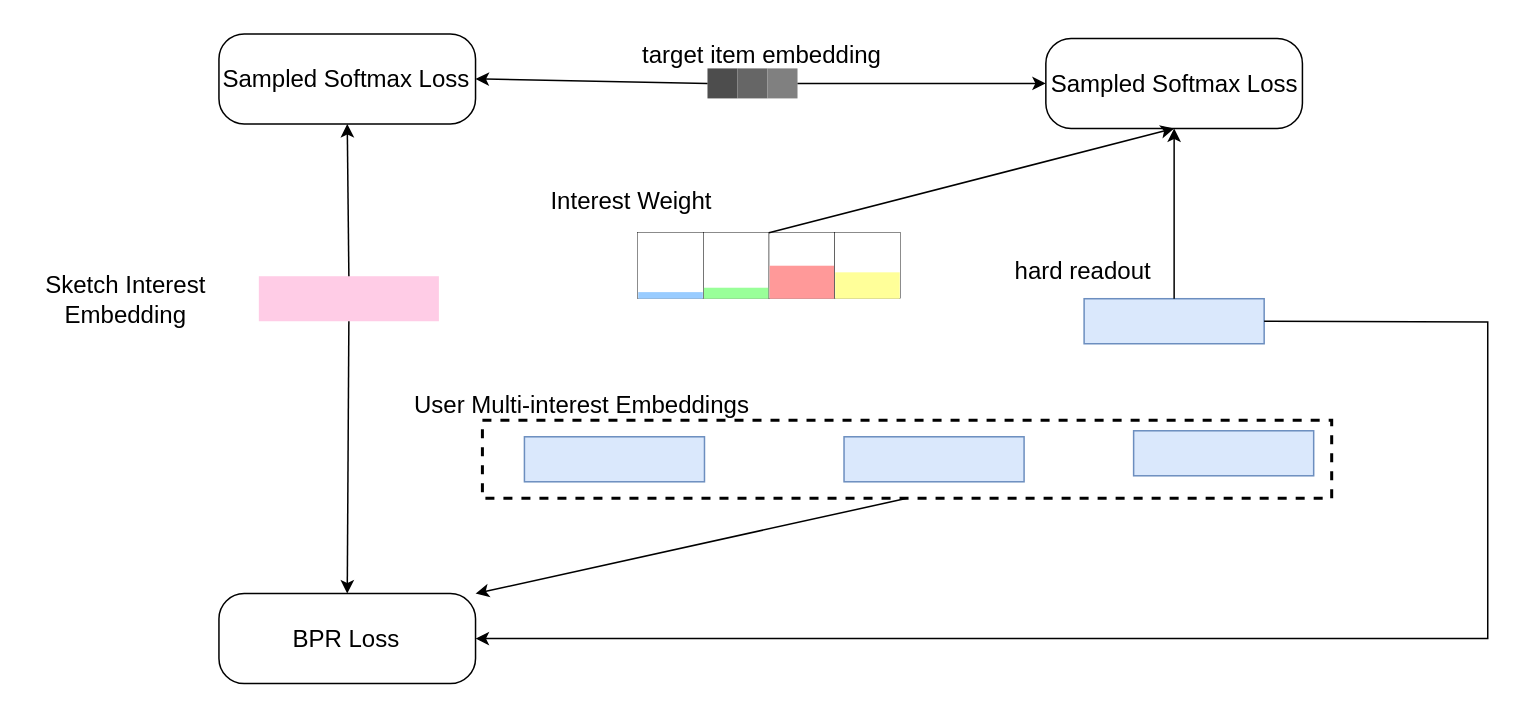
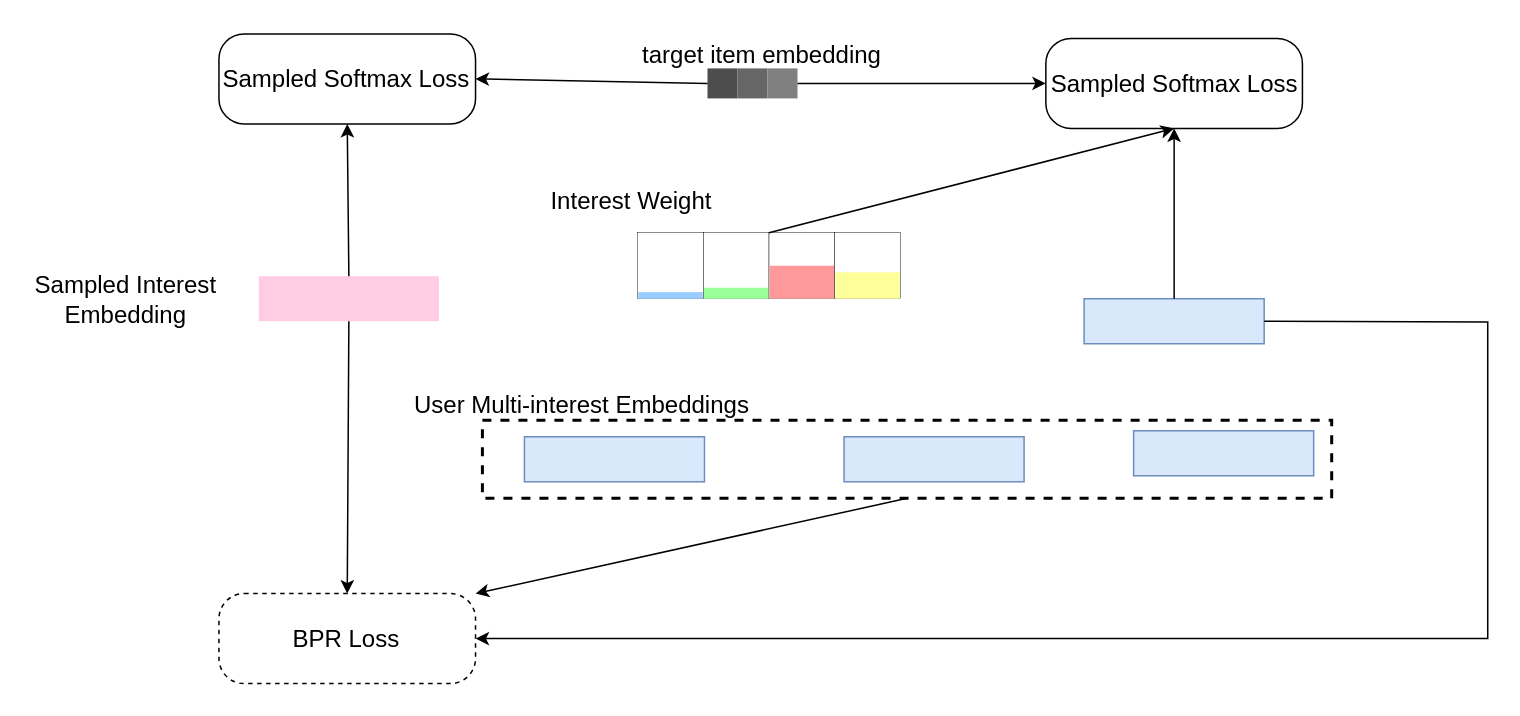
  <mxCell id="0" />
  <mxCell id="1" parent="0" />
  <mxCell id="2" value="Sampled Softmax Loss" style="rounded=1;whiteSpace=wrap;html=1;arcSize=28;fontSize=16;" vertex="1" parent="1"><mxGeometry x="145.42" y="22" width="171" height="60" as="geometry" /></mxCell>
- <mxCell id="3" value="BPR Loss" style="rounded=1;whiteSpace=wrap;html=1;arcSize=28;fontSize=16;" vertex="1" parent="1"><mxGeometry x="145.42" y="395" width="171" height="60" as="geometry" /></mxCell>
+ <mxCell id="3" value="BPR Loss" style="rounded=1;whiteSpace=wrap;html=1;arcSize=28;fontSize=16;dashed=1;" vertex="1" parent="1"><mxGeometry x="145.42" y="395" width="171" height="60" as="geometry" /></mxCell>
  <mxCell id="4" value="Sampled Softmax Loss" style="rounded=1;whiteSpace=wrap;html=1;arcSize=28;fontSize=16;" vertex="1" parent="1"><mxGeometry x="696.5" y="25" width="171" height="60" as="geometry" /></mxCell>
  <mxCell id="5" value="" style="rounded=0;whiteSpace=wrap;html=1;fillColor=#dae8fc;strokeColor=#6c8ebf;direction=west;flipH=0;flipV=1;container=0;" vertex="1" parent="1"><mxGeometry x="755" y="286.5" width="120" height="30" as="geometry" /></mxCell>
  <mxCell id="6" value="" style="rounded=0;whiteSpace=wrap;html=1;fillColor=#dae8fc;strokeColor=#6c8ebf;direction=west;flipH=0;flipV=1;container=0;" vertex="1" parent="1"><mxGeometry x="349" y="290.5" width="120" height="30" as="geometry" /></mxCell>
  <mxCell id="7" value="" style="rounded=0;whiteSpace=wrap;html=1;fillColor=#dae8fc;strokeColor=#6c8ebf;direction=west;flipH=0;flipV=1;container=0;" vertex="1" parent="1"><mxGeometry x="562" y="290.5" width="120" height="30" as="geometry" /></mxCell>
  <mxCell id="8" value="User Multi-interest Embeddings" style="text;html=1;align=center;verticalAlign=middle;resizable=0;points=[];autosize=1;strokeColor=none;fillColor=none;fontSize=16;" vertex="1" parent="1"><mxGeometry x="266" y="253" width="241" height="31" as="geometry" /></mxCell>
  <mxCell id="9" value="" style="rounded=0;whiteSpace=wrap;html=1;fillColor=#dae8fc;strokeColor=#6c8ebf;direction=west;flipH=0;flipV=1;container=0;" vertex="1" parent="1"><mxGeometry x="722" y="198.5" width="120" height="30" as="geometry" /></mxCell>
  <mxCell id="10" value="" style="rounded=0;whiteSpace=wrap;html=1;dashed=1;strokeWidth=2;fillColor=none;" vertex="1" parent="1"><mxGeometry x="321" y="279.5" width="566" height="52" as="geometry" /></mxCell>
  <mxCell id="11" value="" style="rounded=0;whiteSpace=wrap;html=1;fillColor=#FFCCE6;fontColor=#ffffff;strokeColor=none;direction=west;flipH=0;flipV=1;" vertex="1" parent="1"><mxGeometry x="172" y="183.5" width="120" height="30" as="geometry" /></mxCell>
- <mxCell id="12" value="&lt;font style=&quot;font-size: 16px;&quot;&gt;Sketch Interest&lt;/font&gt;&lt;div style=&quot;font-size: 16px;&quot;&gt;&lt;font style=&quot;font-size: 16px;&quot;&gt;Embedding&lt;/font&gt;&lt;/div&gt;" style="text;html=1;align=center;verticalAlign=middle;resizable=0;points=[];autosize=1;strokeColor=none;fillColor=none;" vertex="1" parent="1"><mxGeometry x="20.42" y="173.5" width="125" height="50" as="geometry" /></mxCell>
+ <mxCell id="12" value="&lt;font style=&quot;font-size: 16px;&quot;&gt;Sampled Interest&lt;/font&gt;&lt;div style=&quot;font-size: 16px;&quot;&gt;&lt;font style=&quot;font-size: 16px;&quot;&gt;Embedding&lt;/font&gt;&lt;/div&gt;" style="text;html=1;align=center;verticalAlign=middle;resizable=0;points=[];autosize=1;strokeColor=none;fillColor=none;" vertex="1" parent="1"><mxGeometry x="20.42" y="173.5" width="125" height="50" as="geometry" /></mxCell>
  <mxCell id="13" value="" style="group" vertex="1" connectable="0" parent="1"><mxGeometry x="424.5" y="154.5" width="175" height="44" as="geometry" /></mxCell>
  <mxCell id="14" value="" style="group" vertex="1" connectable="0" parent="13"><mxGeometry width="43.75" height="44" as="geometry" /></mxCell>
  <mxCell id="15" value="" style="rounded=0;whiteSpace=wrap;html=1;strokeWidth=0.3;strokeColor=default;" vertex="1" parent="14"><mxGeometry width="43.75" height="44" as="geometry" /></mxCell>
  <mxCell id="16" value="" style="whiteSpace=wrap;html=1;fillColor=#99CCFF;strokeColor=none;strokeWidth=0.5;" vertex="1" parent="14"><mxGeometry x="0.365" y="39.6" width="43.021" height="4.4" as="geometry" /></mxCell>
  <mxCell id="17" value="" style="group" vertex="1" connectable="0" parent="13"><mxGeometry x="43.75" width="43.75" height="44" as="geometry" /></mxCell>
  <mxCell id="18" value="" style="rounded=0;whiteSpace=wrap;html=1;strokeWidth=0.3;strokeColor=default;" vertex="1" parent="17"><mxGeometry width="43.75" height="44" as="geometry" /></mxCell>
  <mxCell id="19" value="" style="whiteSpace=wrap;html=1;fillColor=#99FF99;strokeColor=none;strokeWidth=0.5;" vertex="1" parent="17"><mxGeometry x="0.365" y="36.667" width="43.021" height="7.333" as="geometry" /></mxCell>
  <mxCell id="20" value="" style="group" vertex="1" connectable="0" parent="13"><mxGeometry x="87.5" width="43.75" height="44" as="geometry" /></mxCell>
  <mxCell id="21" value="" style="rounded=0;whiteSpace=wrap;html=1;strokeWidth=0.3;strokeColor=default;" vertex="1" parent="20"><mxGeometry width="43.75" height="44" as="geometry" /></mxCell>
  <mxCell id="22" value="" style="whiteSpace=wrap;html=1;fillColor=#FF9999;strokeColor=none;strokeWidth=0.5;" vertex="1" parent="20"><mxGeometry x="0.365" y="22" width="43.021" height="22" as="geometry" /></mxCell>
  <mxCell id="23" value="" style="group" vertex="1" connectable="0" parent="13"><mxGeometry x="131.25" width="43.75" height="44" as="geometry" /></mxCell>
  <mxCell id="24" value="" style="rounded=0;whiteSpace=wrap;html=1;strokeWidth=0.3;strokeColor=default;" vertex="1" parent="23"><mxGeometry width="43.75" height="44" as="geometry" /></mxCell>
  <mxCell id="25" value="" style="whiteSpace=wrap;html=1;fillColor=#FFFF99;strokeColor=none;strokeWidth=0.5;" vertex="1" parent="23"><mxGeometry x="0.365" y="26.4" width="43.021" height="17.6" as="geometry" /></mxCell>
  <mxCell id="26" value="&lt;font style=&quot;font-size: 16px;&quot;&gt;Interest Weight&lt;/font&gt;" style="text;html=1;align=center;verticalAlign=middle;resizable=0;points=[];autosize=1;strokeColor=none;fillColor=none;" vertex="1" parent="1"><mxGeometry x="357" y="117.999" width="125" height="31" as="geometry" /></mxCell>
  <mxCell id="27" style="edgeStyle=orthogonalEdgeStyle;rounded=0;orthogonalLoop=1;jettySize=auto;html=1;exitX=0.5;exitY=0;exitDx=0;exitDy=0;" edge="1" parent="1" source="11" target="11"><mxGeometry relative="1" as="geometry" /></mxCell>
- <mxCell id="28" value="hard readout" style="text;html=1;align=center;verticalAlign=middle;resizable=0;points=[];autosize=1;strokeColor=none;fillColor=none;fontSize=16;" vertex="1" parent="1"><mxGeometry x="666" y="164" width="109" height="31" as="geometry" /></mxCell>
  <mxCell id="29" value="" style="group;fontSize=16;" vertex="1" connectable="0" parent="1"><mxGeometry x="471" y="45" width="60" height="20" as="geometry" /></mxCell>
  <mxCell id="30" value="" style="whiteSpace=wrap;html=1;aspect=fixed;fillColor=#4D4D4D;strokeColor=none;container=0;fontSize=16;" vertex="1" parent="29"><mxGeometry width="20" height="20" as="geometry" /></mxCell>
  <mxCell id="31" value="" style="whiteSpace=wrap;html=1;aspect=fixed;fillColor=#666666;strokeColor=none;container=0;fontSize=16;" vertex="1" parent="29"><mxGeometry x="20" width="20" height="20" as="geometry" /></mxCell>
  <mxCell id="32" value="" style="whiteSpace=wrap;html=1;aspect=fixed;fillColor=#808080;strokeColor=none;container=0;fontSize=16;" vertex="1" parent="29"><mxGeometry x="40" width="20" height="20" as="geometry" /></mxCell>
  <mxCell id="33" value="target item embedding" style="text;html=1;align=center;verticalAlign=middle;resizable=0;points=[];autosize=1;strokeColor=none;fillColor=none;fontSize=16;" vertex="1" parent="1"><mxGeometry x="418" y="20.5" width="177" height="31" as="geometry" /></mxCell>
  <mxCell id="34" value="" style="endArrow=classic;html=1;rounded=0;entryX=0.5;entryY=1;entryDx=0;entryDy=0;exitX=0;exitY=0;exitDx=0;exitDy=0;" edge="1" parent="1" source="21" target="4"><mxGeometry width="50" height="50" relative="1" as="geometry"><mxPoint x="617" y="114" as="sourcePoint" /><mxPoint x="593" y="0" as="targetPoint" /></mxGeometry></mxCell>
  <mxCell id="35" value="" style="endArrow=classic;html=1;rounded=0;exitX=0.5;exitY=1;exitDx=0;exitDy=0;entryX=0.5;entryY=1;entryDx=0;entryDy=0;" edge="1" parent="1" source="9" target="4"><mxGeometry width="50" height="50" relative="1" as="geometry"><mxPoint x="979" y="65" as="sourcePoint" /><mxPoint x="1029" y="15" as="targetPoint" /></mxGeometry></mxCell>
  <mxCell id="36" value="" style="endArrow=classic;html=1;rounded=0;exitX=1;exitY=0.5;exitDx=0;exitDy=0;entryX=0;entryY=0.5;entryDx=0;entryDy=0;" edge="1" parent="1" source="32" target="4"><mxGeometry width="50" height="50" relative="1" as="geometry"><mxPoint x="1018" y="78" as="sourcePoint" /><mxPoint x="703" y="111" as="targetPoint" /></mxGeometry></mxCell>
  <mxCell id="37" value="" style="endArrow=classic;html=1;rounded=0;entryX=0.5;entryY=1;entryDx=0;entryDy=0;exitX=0.5;exitY=1;exitDx=0;exitDy=0;" edge="1" parent="1" source="11" target="2"><mxGeometry width="50" height="50" relative="1" as="geometry"><mxPoint x="325" y="178" as="sourcePoint" /><mxPoint x="375" y="128" as="targetPoint" /></mxGeometry></mxCell>
  <mxCell id="38" value="" style="endArrow=classic;html=1;rounded=0;entryX=1;entryY=0.5;entryDx=0;entryDy=0;exitX=0;exitY=0.5;exitDx=0;exitDy=0;" edge="1" parent="1" source="30" target="2"><mxGeometry width="50" height="50" relative="1" as="geometry"><mxPoint x="356" y="158" as="sourcePoint" /><mxPoint x="406" y="108" as="targetPoint" /></mxGeometry></mxCell>
  <mxCell id="39" value="" style="endArrow=classic;html=1;rounded=0;entryX=0.5;entryY=0;entryDx=0;entryDy=0;exitX=0.5;exitY=0;exitDx=0;exitDy=0;" edge="1" parent="1" source="11" target="3"><mxGeometry width="50" height="50" relative="1" as="geometry"><mxPoint x="163" y="318" as="sourcePoint" /><mxPoint x="213" y="268" as="targetPoint" /></mxGeometry></mxCell>
  <mxCell id="40" value="" style="endArrow=classic;html=1;rounded=0;exitX=0.5;exitY=1;exitDx=0;exitDy=0;entryX=1;entryY=0;entryDx=0;entryDy=0;" edge="1" parent="1" source="10" target="3"><mxGeometry width="50" height="50" relative="1" as="geometry"><mxPoint x="596" y="528" as="sourcePoint" /><mxPoint x="604" y="421" as="targetPoint" /></mxGeometry></mxCell>
  <mxCell id="41" value="" style="endArrow=classic;html=1;rounded=0;exitX=0;exitY=0.5;exitDx=0;exitDy=0;entryX=1;entryY=0.5;entryDx=0;entryDy=0;" edge="1" parent="1" source="9" target="3"><mxGeometry width="50" height="50" relative="1" as="geometry"><mxPoint x="857" y="219" as="sourcePoint" /><mxPoint x="991" y="519" as="targetPoint" /><Array as="points"><mxPoint x="991" y="214" /><mxPoint x="991" y="425" /></Array></mxGeometry></mxCell>
